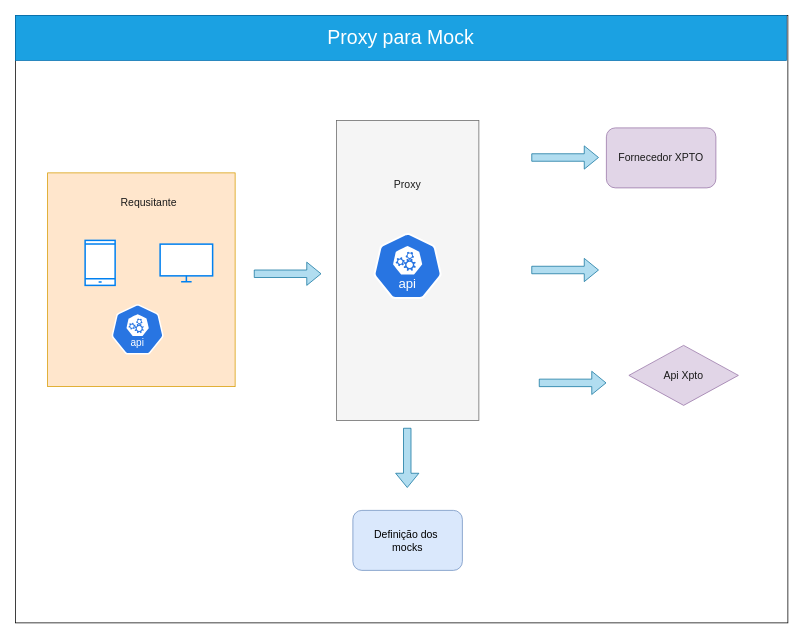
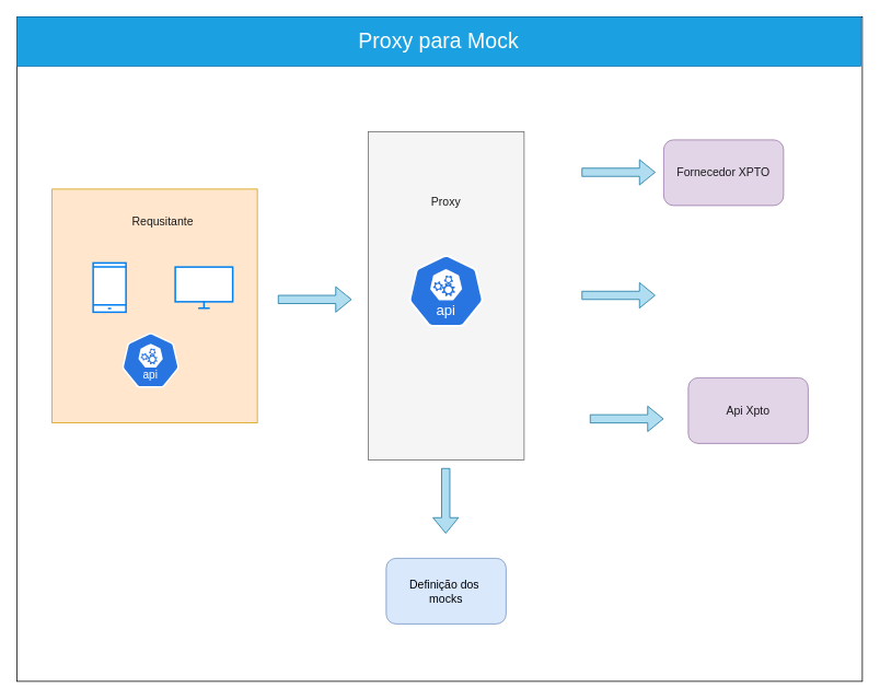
  <mxCell id="0" />
  <mxCell id="1" parent="0" />
  <mxCell id="2" value="" style="rounded=0;whiteSpace=wrap;html=1;" vertex="1" parent="1"><mxGeometry x="20" y="20" width="1030" height="810" as="geometry" /></mxCell>
  <mxCell id="3" value="" style="rounded=0;whiteSpace=wrap;html=1;fillColor=#ffe6cc;strokeColor=#d79b00;" vertex="1" parent="1"><mxGeometry x="63" y="230" width="250" height="285" as="geometry" /></mxCell>
  <mxCell id="4" value="" style="rounded=0;whiteSpace=wrap;html=1;fillColor=#f5f5f5;fontColor=#333333;strokeColor=#666666;" vertex="1" parent="1"><mxGeometry x="448" y="160" width="190" height="400" as="geometry" /></mxCell>
  <mxCell id="5" value="" style="shape=flexArrow;endArrow=classic;html=1;rounded=0;fillColor=#b1ddf0;strokeColor=#10739e;" edge="1" parent="1"><mxGeometry width="50" height="50" relative="1" as="geometry"><mxPoint x="338" y="364.5" as="sourcePoint" /><mxPoint x="428" y="364.5" as="targetPoint" /></mxGeometry></mxCell>
  <mxCell id="6" value="" style="html=1;verticalLabelPosition=bottom;align=center;labelBackgroundColor=#ffffff;verticalAlign=top;strokeWidth=2;strokeColor=#0080F0;shadow=0;dashed=0;shape=mxgraph.ios7.icons.smartphone;" vertex="1" parent="1"><mxGeometry x="113" y="320" width="40" height="60" as="geometry" /></mxCell>
  <mxCell id="7" value="" style="html=1;verticalLabelPosition=bottom;align=center;labelBackgroundColor=#ffffff;verticalAlign=top;strokeWidth=2;strokeColor=#0080F0;shadow=0;dashed=0;shape=mxgraph.ios7.icons.monitor;" vertex="1" parent="1"><mxGeometry x="213" y="325" width="70" height="50" as="geometry" /></mxCell>
  <mxCell id="8" value="Requsitante" style="text;html=1;align=center;verticalAlign=middle;whiteSpace=wrap;rounded=0;fontStyle=0;fontColor=#1A1A1A;fontSize=14;" vertex="1" parent="1"><mxGeometry x="138" y="250" width="120" height="40" as="geometry" /></mxCell>
  <mxCell id="9" value="Definição dos&amp;nbsp;&lt;div&gt;mocks&lt;/div&gt;" style="rounded=1;whiteSpace=wrap;html=1;fillColor=#dae8fc;strokeColor=#6c8ebf;fontStyle=0;fontSize=14;" vertex="1" parent="1"><mxGeometry x="470" y="680" width="146" height="80" as="geometry" /></mxCell>
  <mxCell id="10" value="" style="shape=flexArrow;endArrow=classic;html=1;rounded=0;fillColor=#b1ddf0;strokeColor=#10739e;" edge="1" parent="1"><mxGeometry width="50" height="50" relative="1" as="geometry"><mxPoint x="542.5" y="570" as="sourcePoint" /><mxPoint x="542.5" y="650" as="targetPoint" /></mxGeometry></mxCell>
  <mxCell id="11" value="Fornecedor XPTO" style="rounded=1;whiteSpace=wrap;html=1;fillColor=#e1d5e7;strokeColor=#9673a6;fontStyle=0;fontSize=14;fontColor=#1A1A1A;" vertex="1" parent="1"><mxGeometry x="808" y="170" width="146" height="80" as="geometry" /></mxCell>
- <mxCell id="12" value="Api Xpto" style="rhombus;whiteSpace=wrap;html=1;fillColor=#e1d5e7;strokeColor=#9673a6;fontStyle=0;fontSize=14;fontColor=#1A1A1A;" vertex="1" parent="1"><mxGeometry x="838" y="460" width="146" height="80" as="geometry" /></mxCell>
+ <mxCell id="12" value="Api Xpto" style="rounded=1;whiteSpace=wrap;html=1;fillColor=#e1d5e7;strokeColor=#9673a6;fontStyle=0;fontSize=14;fontColor=#1A1A1A;" vertex="1" parent="1"><mxGeometry x="838" y="460" width="146" height="80" as="geometry" /></mxCell>
  <mxCell id="13" value="" style="shape=flexArrow;endArrow=classic;html=1;rounded=0;fillColor=#b1ddf0;strokeColor=#10739e;" edge="1" parent="1"><mxGeometry width="50" height="50" relative="1" as="geometry"><mxPoint x="708" y="209.5" as="sourcePoint" /><mxPoint x="798" y="209.5" as="targetPoint" /></mxGeometry></mxCell>
  <mxCell id="14" value="" style="aspect=fixed;sketch=0;html=1;dashed=0;whitespace=wrap;fillColor=#2875E2;strokeColor=#ffffff;points=[[0.005,0.63,0],[0.1,0.2,0],[0.9,0.2,0],[0.5,0,0],[0.995,0.63,0],[0.72,0.99,0],[0.5,1,0],[0.28,0.99,0]];shape=mxgraph.kubernetes.icon2;kubernetesLabel=1;prIcon=api" vertex="1" parent="1"><mxGeometry x="497.16" y="310" width="91.67" height="88" as="geometry" /></mxCell>
  <mxCell id="15" value="" style="shape=flexArrow;endArrow=classic;html=1;rounded=0;fillColor=#b1ddf0;strokeColor=#10739e;" edge="1" parent="1"><mxGeometry width="50" height="50" relative="1" as="geometry"><mxPoint x="708" y="359.5" as="sourcePoint" /><mxPoint x="798" y="359.5" as="targetPoint" /></mxGeometry></mxCell>
  <mxCell id="16" value="" style="shape=flexArrow;endArrow=classic;html=1;rounded=0;fillColor=#b1ddf0;strokeColor=#10739e;" edge="1" parent="1"><mxGeometry width="50" height="50" relative="1" as="geometry"><mxPoint x="718" y="510" as="sourcePoint" /><mxPoint x="808" y="510" as="targetPoint" /></mxGeometry></mxCell>
  <mxCell id="17" value="" style="aspect=fixed;sketch=0;html=1;dashed=0;whitespace=wrap;fillColor=#2875E2;strokeColor=#ffffff;points=[[0.005,0.63,0],[0.1,0.2,0],[0.9,0.2,0],[0.5,0,0],[0.995,0.63,0],[0.72,0.99,0],[0.5,1,0],[0.28,0.99,0]];shape=mxgraph.kubernetes.icon2;kubernetesLabel=1;prIcon=api" vertex="1" parent="1"><mxGeometry x="148" y="405" width="70" height="67.2" as="geometry" /></mxCell>
  <mxCell id="18" value="Proxy" style="text;html=1;align=center;verticalAlign=middle;whiteSpace=wrap;rounded=0;fontSize=14;fontColor=#1A1A1A;" vertex="1" parent="1"><mxGeometry x="513" y="230" width="60" height="30" as="geometry" /></mxCell>
  <mxCell id="19" value="Proxy para Mock" style="text;html=1;align=center;verticalAlign=middle;whiteSpace=wrap;rounded=0;fontSize=26;fillColor=#1ba1e2;strokeColor=#006EAF;fontColor=#ffffff;" vertex="1" parent="1"><mxGeometry x="20" y="20" width="1028" height="60" as="geometry" /></mxCell>
